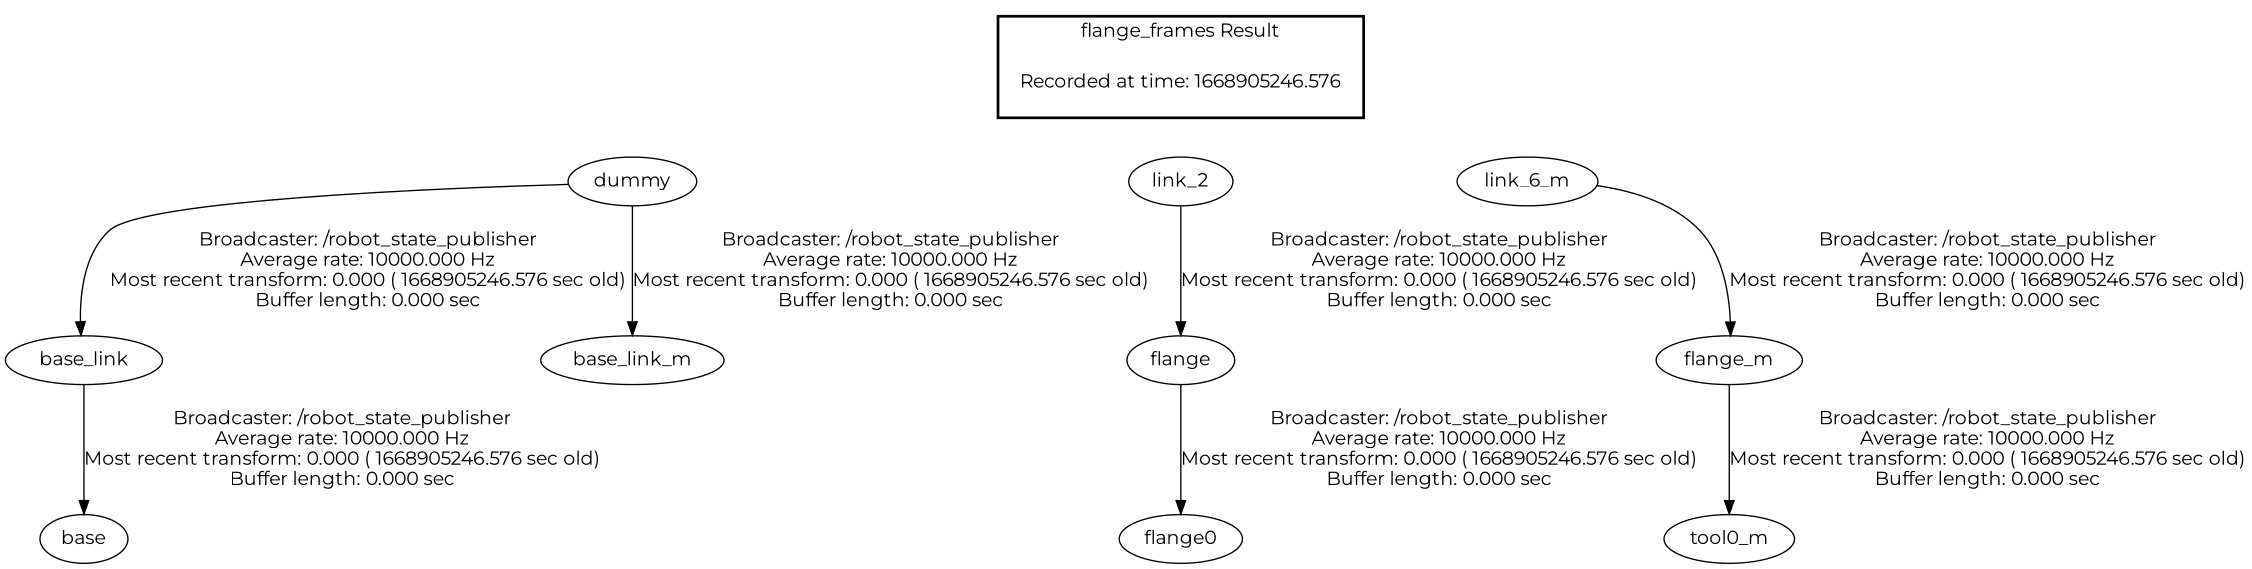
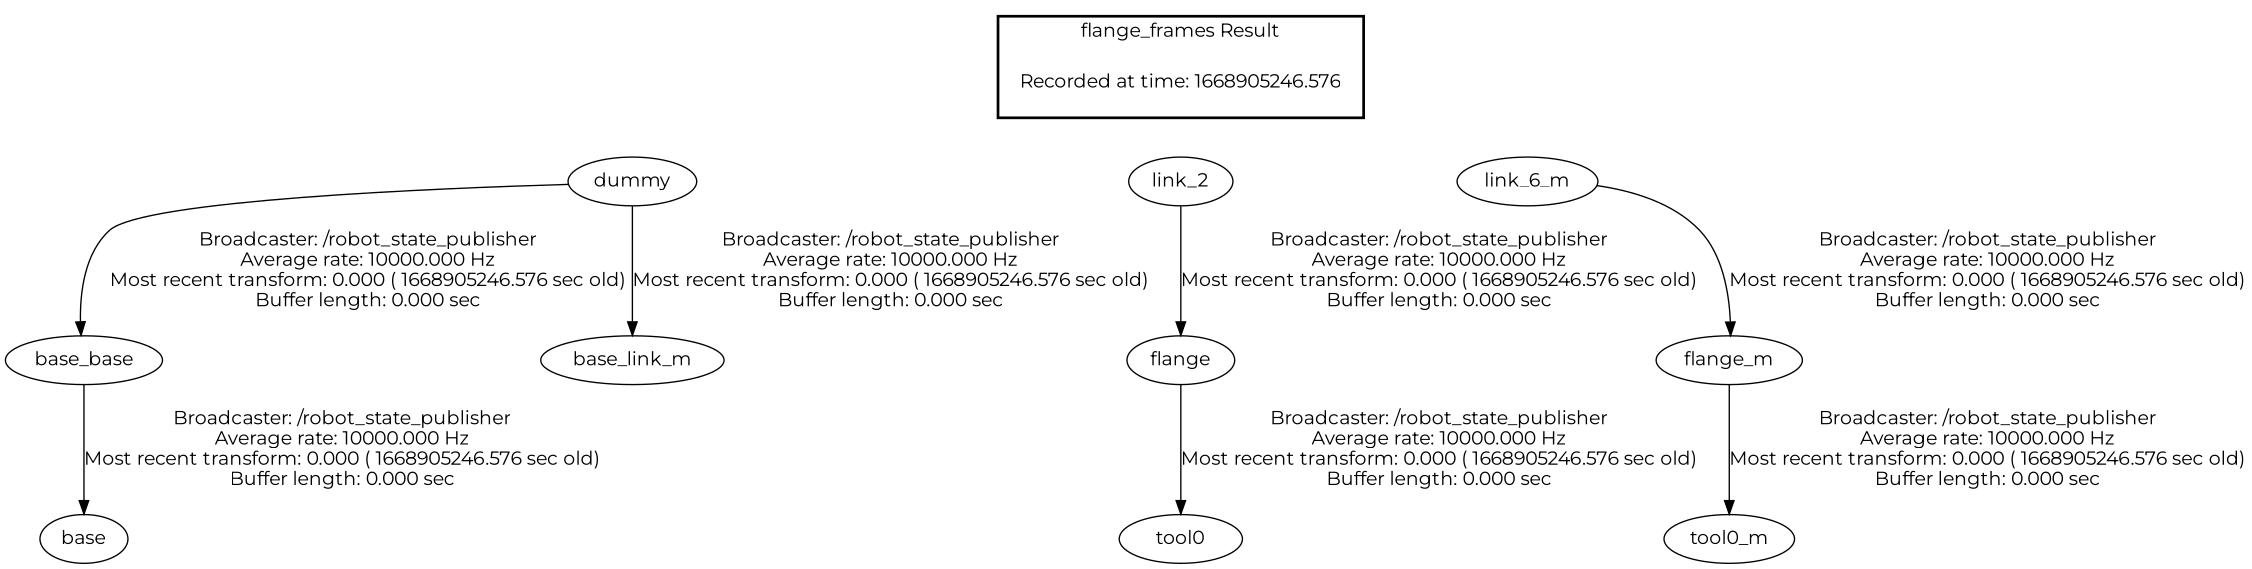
  digraph {
    fontname=Montserrat
    node [fontname=Montserrat]
    edge [fontname=Montserrat]
    "Recorded at time: 1668905246.576" [shape=plaintext]
    dummy
    n3 [label=link_2]
    link_6_m
-   base_link
+   base_link [label=base_base]
    base_link_m
    base
    flange
-   tool0 [label=flange0]
+   tool0
    flange_m
    tool0_m
    subgraph cluster_1 {
      color=black
      label="flange_frames Result"
      style=bold
      "Recorded at time: 1668905246.576"
    }
    "Recorded at time: 1668905246.576" -> dummy [style=invis]
    "Recorded at time: 1668905246.576" -> n3 [style=invis]
    "Recorded at time: 1668905246.576" -> link_6_m [style=invis]
    dummy -> base_link [label="Broadcaster: /robot_state_publisher\nAverage rate: 10000.000 Hz\nMost recent transform: 0.000 ( 1668905246.576 sec old)\nBuffer length: 0.000 sec\n"]
    dummy -> base_link_m [label="Broadcaster: /robot_state_publisher\nAverage rate: 10000.000 Hz\nMost recent transform: 0.000 ( 1668905246.576 sec old)\nBuffer length: 0.000 sec\n"]
    n3 -> flange [label="Broadcaster: /robot_state_publisher\nAverage rate: 10000.000 Hz\nMost recent transform: 0.000 ( 1668905246.576 sec old)\nBuffer length: 0.000 sec\n"]
    link_6_m -> flange_m [label="Broadcaster: /robot_state_publisher\nAverage rate: 10000.000 Hz\nMost recent transform: 0.000 ( 1668905246.576 sec old)\nBuffer length: 0.000 sec\n"]
    base_link -> base [label="Broadcaster: /robot_state_publisher\nAverage rate: 10000.000 Hz\nMost recent transform: 0.000 ( 1668905246.576 sec old)\nBuffer length: 0.000 sec\n"]
    flange -> tool0 [label="Broadcaster: /robot_state_publisher\nAverage rate: 10000.000 Hz\nMost recent transform: 0.000 ( 1668905246.576 sec old)\nBuffer length: 0.000 sec\n"]
    flange_m -> tool0_m [label="Broadcaster: /robot_state_publisher\nAverage rate: 10000.000 Hz\nMost recent transform: 0.000 ( 1668905246.576 sec old)\nBuffer length: 0.000 sec\n"]
  }
